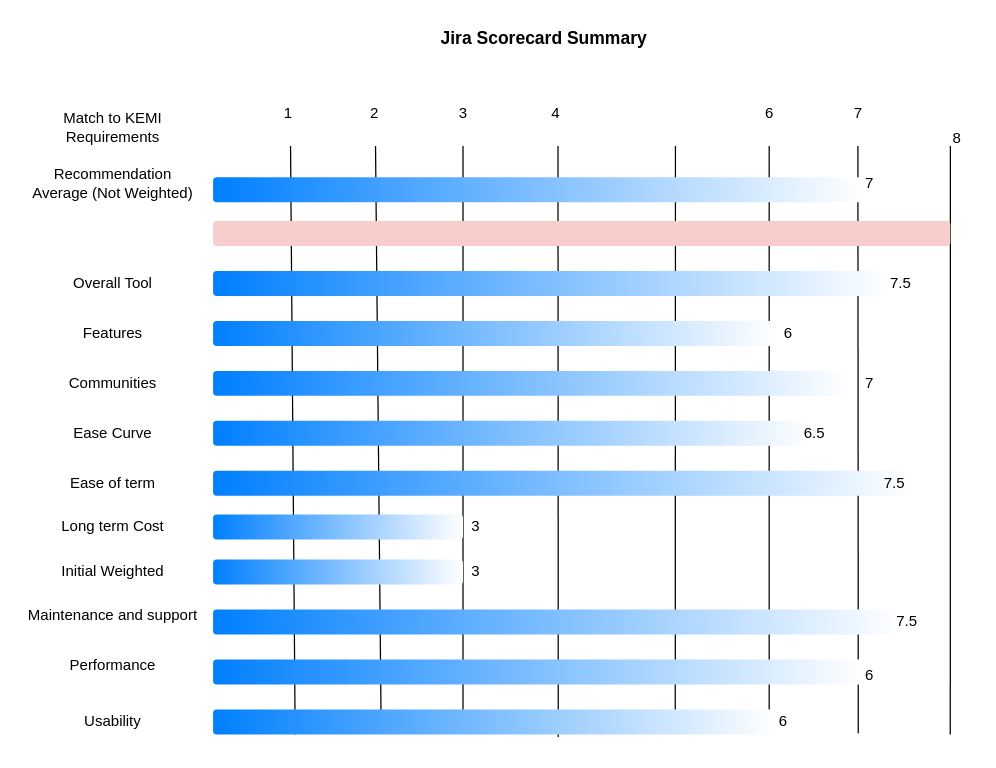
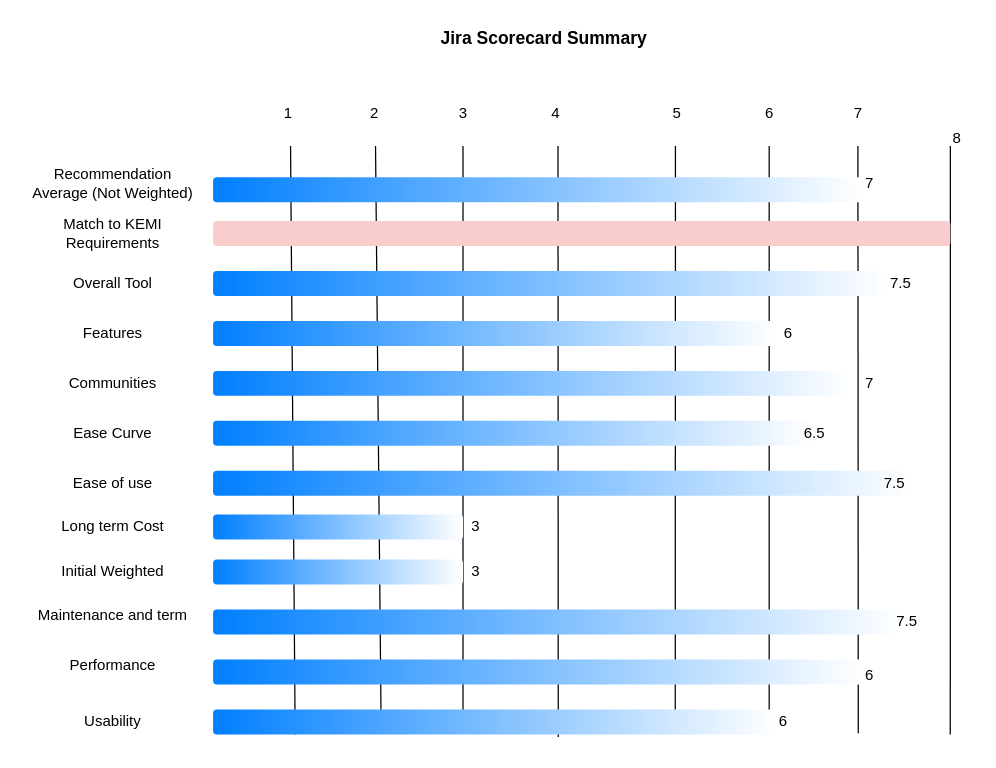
  <mxCell id="0" />
  <mxCell id="1" parent="0" />
  <mxCell id="2" value="" style="endArrow=none;html=1;" parent="1" edge="1"><mxGeometry width="50" height="50" relative="1" as="geometry"><mxPoint x="370" y="586" as="sourcePoint" /><mxPoint x="370" y="116" as="targetPoint" /></mxGeometry></mxCell>
  <mxCell id="3" value="" style="endArrow=none;html=1;exitX=0.458;exitY=1.15;exitDx=0;exitDy=0;exitPerimeter=0;" parent="1" edge="1"><mxGeometry width="50" height="50" relative="1" as="geometry"><mxPoint x="446.22" y="589" as="sourcePoint" /><mxPoint x="446" y="116" as="targetPoint" /></mxGeometry></mxCell>
  <mxCell id="4" value="" style="endArrow=none;html=1;exitX=0.576;exitY=1;exitDx=0;exitDy=0;exitPerimeter=0;" parent="1" edge="1"><mxGeometry width="50" height="50" relative="1" as="geometry"><mxPoint x="539.84" y="586" as="sourcePoint" /><mxPoint x="540" y="116" as="targetPoint" /></mxGeometry></mxCell>
  <mxCell id="5" value="" style="endArrow=none;html=1;" parent="1" edge="1"><mxGeometry width="50" height="50" relative="1" as="geometry"><mxPoint x="615" y="585" as="sourcePoint" /><mxPoint x="615" y="116" as="targetPoint" /></mxGeometry></mxCell>
  <mxCell id="6" value="" style="endArrow=none;html=1;exitX=0.831;exitY=1;exitDx=0;exitDy=0;exitPerimeter=0;" parent="1" edge="1"><mxGeometry width="50" height="50" relative="1" as="geometry"><mxPoint x="686.29" y="586" as="sourcePoint" /><mxPoint x="686" y="116" as="targetPoint" /></mxGeometry></mxCell>
  <mxCell id="7" value="" style="endArrow=none;html=1;exitX=0.949;exitY=1.05;exitDx=0;exitDy=0;exitPerimeter=0;" parent="1" edge="1"><mxGeometry width="50" height="50" relative="1" as="geometry"><mxPoint x="759.91" y="587" as="sourcePoint" /><mxPoint x="760" y="116" as="targetPoint" /></mxGeometry></mxCell>
  <mxCell id="8" value="" style="endArrow=none;html=1;exitX=0.299;exitY=0.96;exitDx=0;exitDy=0;exitPerimeter=0;" parent="1" source="33" edge="1"><mxGeometry width="50" height="50" relative="1" as="geometry"><mxPoint x="300" y="446" as="sourcePoint" /><mxPoint x="300" y="116" as="targetPoint" /></mxGeometry></mxCell>
  <mxCell id="9" value="" style="endArrow=none;html=1;exitX=0.146;exitY=1;exitDx=0;exitDy=0;exitPerimeter=0;" parent="1" source="33" edge="1"><mxGeometry width="50" height="50" relative="1" as="geometry"><mxPoint x="222" y="589" as="sourcePoint" /><mxPoint x="232" y="116" as="targetPoint" /></mxGeometry></mxCell>
  <mxCell id="10" value="" style="rounded=1;whiteSpace=wrap;html=1;labelBackgroundColor=#ffffff;gradientDirection=west;gradientColor=#007FFF;dashed=1;dashPattern=1 4;strokeColor=none;" parent="1" vertex="1"><mxGeometry x="170" y="141" width="520" height="20" as="geometry" /></mxCell>
- <mxCell id="11" value="Match to KEMI Requirements" style="text;html=1;strokeColor=none;fillColor=none;align=center;verticalAlign=middle;whiteSpace=wrap;rounded=0;labelBackgroundColor=#ffffff;" parent="1" vertex="1"><mxGeometry x="20" y="86" width="140" height="30" as="geometry" /></mxCell>
+ <mxCell id="11" value="Match to KEMI Requirements" style="text;html=1;strokeColor=none;fillColor=none;align=center;verticalAlign=middle;whiteSpace=wrap;rounded=0;labelBackgroundColor=#ffffff;" parent="1" vertex="1"><mxGeometry x="20" y="171" width="140" height="30" as="geometry" /></mxCell>
  <mxCell id="12" value="Overall Tool" style="text;html=1;strokeColor=none;fillColor=none;align=center;verticalAlign=middle;whiteSpace=wrap;rounded=0;labelBackgroundColor=#ffffff;" parent="1" vertex="1"><mxGeometry x="20" y="211" width="140" height="29" as="geometry" /></mxCell>
  <mxCell id="13" value="Communities" style="text;html=1;strokeColor=none;fillColor=none;align=center;verticalAlign=middle;whiteSpace=wrap;rounded=0;labelBackgroundColor=#ffffff;" parent="1" vertex="1"><mxGeometry x="20" y="291" width="140" height="30" as="geometry" /></mxCell>
  <mxCell id="14" value="Features" style="text;html=1;strokeColor=none;fillColor=none;align=center;verticalAlign=middle;whiteSpace=wrap;rounded=0;labelBackgroundColor=#ffffff;" parent="1" vertex="1"><mxGeometry x="20" y="251" width="140" height="30" as="geometry" /></mxCell>
  <mxCell id="15" value="Ease Curve" style="text;html=1;strokeColor=none;fillColor=none;align=center;verticalAlign=middle;whiteSpace=wrap;rounded=0;labelBackgroundColor=#ffffff;" parent="1" vertex="1"><mxGeometry x="20" y="331" width="140" height="30" as="geometry" /></mxCell>
  <mxCell id="16" value="Long term Cost" style="text;html=1;strokeColor=none;fillColor=none;align=center;verticalAlign=middle;whiteSpace=wrap;rounded=0;labelBackgroundColor=#ffffff;" parent="1" vertex="1"><mxGeometry x="20" y="406" width="140" height="30" as="geometry" /></mxCell>
- <mxCell id="17" value="Ease of term" style="text;html=1;strokeColor=none;fillColor=none;align=center;verticalAlign=middle;whiteSpace=wrap;rounded=0;labelBackgroundColor=#ffffff;" parent="1" vertex="1"><mxGeometry x="20" y="371" width="140" height="30" as="geometry" /></mxCell>
+ <mxCell id="17" value="Ease of use" style="text;html=1;strokeColor=none;fillColor=none;align=center;verticalAlign=middle;whiteSpace=wrap;rounded=0;labelBackgroundColor=#ffffff;" parent="1" vertex="1"><mxGeometry x="20" y="371" width="140" height="30" as="geometry" /></mxCell>
  <mxCell id="18" value="Recommendation Average (Not Weighted)" style="text;html=1;strokeColor=none;fillColor=none;align=center;verticalAlign=middle;whiteSpace=wrap;rounded=0;labelBackgroundColor=#ffffff;" parent="1" vertex="1"><mxGeometry x="20" y="131" width="140" height="30" as="geometry" /></mxCell>
  <mxCell id="19" value="" style="rounded=1;whiteSpace=wrap;html=1;labelBackgroundColor=#ffffff;gradientDirection=west;dashed=1;dashPattern=1 4;fillColor=#f8cecc;strokeColor=none;" parent="1" vertex="1"><mxGeometry x="170" y="176" width="590" height="20" as="geometry" /></mxCell>
  <mxCell id="20" value="" style="rounded=1;whiteSpace=wrap;html=1;labelBackgroundColor=#ffffff;gradientDirection=west;gradientColor=#007FFF;dashed=1;dashPattern=1 4;strokeColor=none;" parent="1" vertex="1"><mxGeometry x="170" y="216" width="540" height="20" as="geometry" /></mxCell>
  <mxCell id="21" value="" style="rounded=1;whiteSpace=wrap;html=1;labelBackgroundColor=#ffffff;gradientDirection=west;gradientColor=#007FFF;dashed=1;dashPattern=1 4;strokeColor=none;" parent="1" vertex="1"><mxGeometry x="170" y="256" width="450" height="20" as="geometry" /></mxCell>
  <mxCell id="22" value="" style="rounded=1;whiteSpace=wrap;html=1;labelBackgroundColor=#ffffff;gradientDirection=west;gradientColor=#007FFF;dashed=1;dashPattern=1 4;strokeColor=none;" parent="1" vertex="1"><mxGeometry x="170" y="296" width="510" height="20" as="geometry" /></mxCell>
  <mxCell id="23" value="" style="rounded=1;whiteSpace=wrap;html=1;labelBackgroundColor=#ffffff;gradientDirection=west;gradientColor=#007FFF;dashed=1;dashPattern=1 4;strokeColor=none;" parent="1" vertex="1"><mxGeometry x="170" y="336" width="480" height="20" as="geometry" /></mxCell>
  <mxCell id="24" value="" style="rounded=1;whiteSpace=wrap;html=1;labelBackgroundColor=#ffffff;gradientDirection=west;gradientColor=#007FFF;dashed=1;dashPattern=1 4;strokeColor=none;" parent="1" vertex="1"><mxGeometry x="170" y="376" width="560" height="20" as="geometry" /></mxCell>
  <mxCell id="25" value="" style="rounded=1;whiteSpace=wrap;html=1;labelBackgroundColor=#ffffff;gradientDirection=west;gradientColor=#007FFF;dashed=1;dashPattern=1 4;strokeColor=none;" parent="1" vertex="1"><mxGeometry x="170" y="411" width="200" height="20" as="geometry" /></mxCell>
  <mxCell id="26" value="Initial Weighted" style="text;html=1;strokeColor=none;fillColor=none;align=center;verticalAlign=middle;whiteSpace=wrap;rounded=0;labelBackgroundColor=#ffffff;" parent="1" vertex="1"><mxGeometry x="20" y="442" width="140" height="30" as="geometry" /></mxCell>
- <mxCell id="27" value="Maintenance and support" style="text;html=1;strokeColor=none;fillColor=none;align=center;verticalAlign=middle;whiteSpace=wrap;rounded=0;labelBackgroundColor=#ffffff;" parent="1" vertex="1"><mxGeometry x="20" y="477" width="140" height="30" as="geometry" /></mxCell>
+ <mxCell id="27" value="Maintenance and term" style="text;html=1;strokeColor=none;fillColor=none;align=center;verticalAlign=middle;whiteSpace=wrap;rounded=0;labelBackgroundColor=#ffffff;" parent="1" vertex="1"><mxGeometry x="20" y="477" width="140" height="30" as="geometry" /></mxCell>
  <mxCell id="28" value="Performance" style="text;html=1;strokeColor=none;fillColor=none;align=center;verticalAlign=middle;whiteSpace=wrap;rounded=0;labelBackgroundColor=#ffffff;" parent="1" vertex="1"><mxGeometry x="20" y="517" width="140" height="30" as="geometry" /></mxCell>
  <mxCell id="29" value="Usability" style="text;html=1;strokeColor=none;fillColor=none;align=center;verticalAlign=middle;whiteSpace=wrap;rounded=0;labelBackgroundColor=#ffffff;" parent="1" vertex="1"><mxGeometry x="20" y="562" width="140" height="30" as="geometry" /></mxCell>
  <mxCell id="30" value="" style="rounded=1;whiteSpace=wrap;html=1;labelBackgroundColor=#ffffff;gradientDirection=west;gradientColor=#007FFF;dashed=1;dashPattern=1 4;strokeColor=none;" parent="1" vertex="1"><mxGeometry x="170" y="447" width="200" height="20" as="geometry" /></mxCell>
  <mxCell id="31" value="" style="rounded=1;whiteSpace=wrap;html=1;labelBackgroundColor=#ffffff;gradientDirection=west;gradientColor=#007FFF;dashed=1;dashPattern=1 4;strokeColor=none;" parent="1" vertex="1"><mxGeometry x="170" y="487" width="550" height="20" as="geometry" /></mxCell>
  <mxCell id="32" value="" style="rounded=1;whiteSpace=wrap;html=1;labelBackgroundColor=#ffffff;gradientDirection=west;gradientColor=#007FFF;dashed=1;dashPattern=1 4;strokeColor=none;" parent="1" vertex="1"><mxGeometry x="170" y="527" width="520" height="20" as="geometry" /></mxCell>
  <mxCell id="33" value="" style="rounded=1;whiteSpace=wrap;html=1;labelBackgroundColor=#ffffff;gradientDirection=west;gradientColor=#007FFF;dashed=1;dashPattern=1 4;strokeColor=none;" parent="1" vertex="1"><mxGeometry x="170" y="567" width="450" height="20" as="geometry" /></mxCell>
  <mxCell id="34" value="&lt;b&gt;&lt;font style=&quot;font-size: 14px&quot;&gt;Jira Scorecard Summary&lt;/font&gt;&lt;/b&gt;" style="text;html=1;strokeColor=none;fillColor=none;align=center;verticalAlign=middle;whiteSpace=wrap;rounded=0;" parent="1" vertex="1"><mxGeometry x="330" y="20" width="210" height="20" as="geometry" /></mxCell>
  <mxCell id="35" value="1" style="text;html=1;align=center;verticalAlign=middle;resizable=0;points=[];autosize=1;" parent="1" vertex="1"><mxGeometry x="220" y="80" width="20" height="20" as="geometry" /></mxCell>
  <mxCell id="36" value="2&lt;span style=&quot;color: rgba(0 , 0 , 0 , 0) ; font-family: monospace ; font-size: 0px&quot;&gt;%3CmxGraphModel%3E%3Croot%3E%3CmxCell%20id%3D%220%22%2F%3E%3CmxCell%20id%3D%221%22%20parent%3D%220%22%2F%3E%3CmxCell%20id%3D%222%22%20value%3D%221%22%20style%3D%22text%3Bhtml%3D1%3Balign%3Dcenter%3BverticalAlign%3Dmiddle%3Bresizable%3D0%3Bpoints%3D%5B%5D%3Bautosize%3D1%3B%22%20vertex%3D%221%22%20parent%3D%221%22%3E%3CmxGeometry%20x%3D%22210%22%20y%3D%2280%22%20width%3D%2220%22%20height%3D%2220%22%20as%3D%22geometry%22%2F%3E%3C%2FmxCell%3E%3C%2Froot%3E%3C%2FmxGraphModel%3E&lt;/span&gt;" style="text;html=1;align=center;verticalAlign=middle;resizable=0;points=[];autosize=1;" parent="1" vertex="1"><mxGeometry x="289" y="80" width="20" height="20" as="geometry" /></mxCell>
  <mxCell id="37" value="3" style="text;html=1;align=center;verticalAlign=middle;resizable=0;points=[];autosize=1;" parent="1" vertex="1"><mxGeometry x="360" y="80" width="20" height="20" as="geometry" /></mxCell>
  <mxCell id="38" value="4" style="text;html=1;align=center;verticalAlign=middle;resizable=0;points=[];autosize=1;" parent="1" vertex="1"><mxGeometry x="434" y="80" width="20" height="20" as="geometry" /></mxCell>
+ <mxCell id="39" value="5" style="text;html=1;align=center;verticalAlign=middle;resizable=0;points=[];autosize=1;" parent="1" vertex="1"><mxGeometry x="531" y="80" width="20" height="20" as="geometry" /></mxCell>
  <mxCell id="40" value="6" style="text;html=1;align=center;verticalAlign=middle;resizable=0;points=[];autosize=1;" parent="1" vertex="1"><mxGeometry x="605" y="80" width="20" height="20" as="geometry" /></mxCell>
  <mxCell id="41" value="7" style="text;html=1;align=center;verticalAlign=middle;resizable=0;points=[];autosize=1;" parent="1" vertex="1"><mxGeometry x="676" y="80" width="20" height="20" as="geometry" /></mxCell>
  <mxCell id="42" value="8" style="text;html=1;align=center;verticalAlign=middle;resizable=0;points=[];autosize=1;" parent="1" vertex="1"><mxGeometry x="755" y="100" width="20" height="20" as="geometry" /></mxCell>
  <mxCell id="43" value="7" style="text;html=1;align=center;verticalAlign=middle;resizable=0;points=[];autosize=1;" parent="1" vertex="1"><mxGeometry x="685" y="136" width="20" height="20" as="geometry" /></mxCell>
  <mxCell id="44" value="7.5" style="text;html=1;align=center;verticalAlign=middle;resizable=0;points=[];autosize=1;" parent="1" vertex="1"><mxGeometry x="705" y="215.5" width="30" height="20" as="geometry" /></mxCell>
  <mxCell id="45" value="6" style="text;html=1;align=center;verticalAlign=middle;resizable=0;points=[];autosize=1;" parent="1" vertex="1"><mxGeometry x="620" y="256" width="20" height="20" as="geometry" /></mxCell>
  <mxCell id="46" value="7" style="text;html=1;align=center;verticalAlign=middle;resizable=0;points=[];autosize=1;" parent="1" vertex="1"><mxGeometry x="685" y="296" width="20" height="20" as="geometry" /></mxCell>
  <mxCell id="47" value="6.5" style="text;html=1;align=center;verticalAlign=middle;resizable=0;points=[];autosize=1;" parent="1" vertex="1"><mxGeometry x="636" y="336" width="30" height="20" as="geometry" /></mxCell>
  <mxCell id="48" value="7.5" style="text;html=1;align=center;verticalAlign=middle;resizable=0;points=[];autosize=1;" parent="1" vertex="1"><mxGeometry x="700" y="376" width="30" height="20" as="geometry" /></mxCell>
  <mxCell id="49" value="6" style="text;html=1;align=center;verticalAlign=middle;resizable=0;points=[];autosize=1;" parent="1" vertex="1"><mxGeometry x="685" y="530" width="20" height="20" as="geometry" /></mxCell>
  <mxCell id="50" value="6" style="text;html=1;align=center;verticalAlign=middle;resizable=0;points=[];autosize=1;" parent="1" vertex="1"><mxGeometry x="616" y="567" width="20" height="20" as="geometry" /></mxCell>
  <mxCell id="51" value="3" style="text;html=1;align=center;verticalAlign=middle;resizable=0;points=[];autosize=1;" vertex="1" parent="1"><mxGeometry x="370" y="411" width="20" height="20" as="geometry" /></mxCell>
  <mxCell id="52" value="3" style="text;html=1;align=center;verticalAlign=middle;resizable=0;points=[];autosize=1;" vertex="1" parent="1"><mxGeometry x="370" y="447" width="20" height="20" as="geometry" /></mxCell>
  <mxCell id="53" value="7.5" style="text;html=1;align=center;verticalAlign=middle;resizable=0;points=[];autosize=1;" vertex="1" parent="1"><mxGeometry x="710" y="487" width="30" height="20" as="geometry" /></mxCell>
